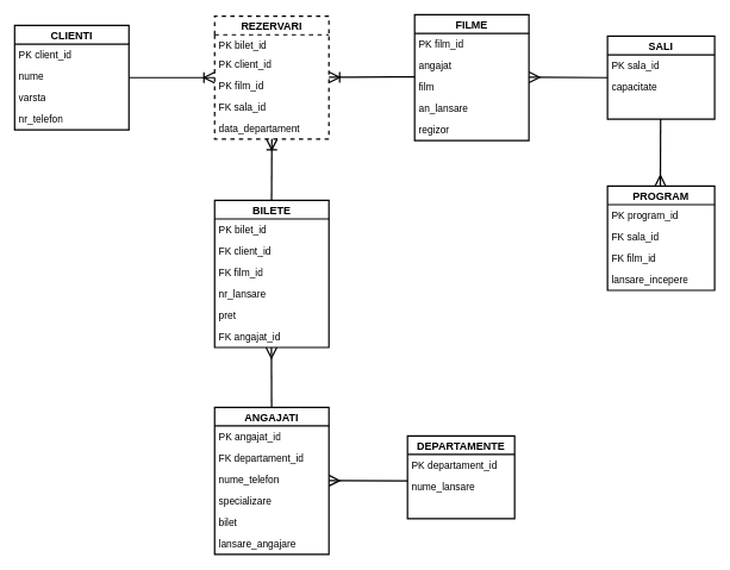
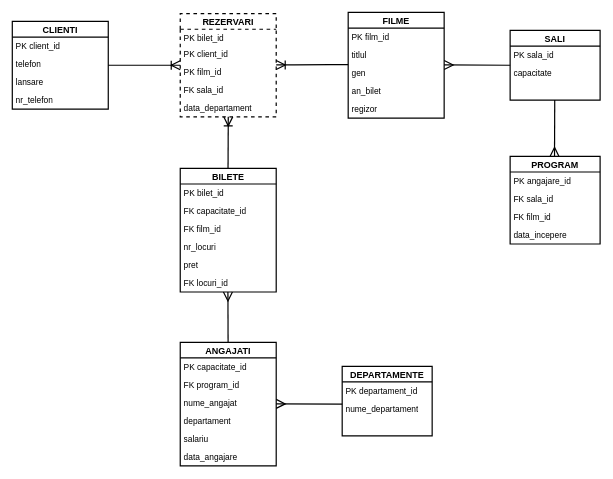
  <mxCell id="0" />
  <mxCell id="1" parent="0" />
  <mxCell id="2" value="CLIENTI" style="swimlane;fontStyle=1;childLayout=stackLayout;horizontal=1;startSize=26;horizontalStack=0;resizeParent=1;resizeParentMax=0;resizeLast=0;collapsible=1;marginBottom=0;align=center;fontSize=15;strokeWidth=2;" parent="1" vertex="1"><mxGeometry x="20" y="35" width="160" height="146" as="geometry" /></mxCell>
  <mxCell id="3" value="&lt;font style=&quot;font-size: 14px;&quot;&gt;PK client_id&lt;/font&gt;" style="text;strokeColor=none;fillColor=none;spacingLeft=4;spacingRight=4;overflow=hidden;rotatable=0;points=[[0,0.5],[1,0.5]];portConstraint=eastwest;fontSize=12;whiteSpace=wrap;html=1;" parent="2" vertex="1"><mxGeometry y="26" width="160" height="30" as="geometry" /></mxCell>
- <mxCell id="4" value="&lt;font style=&quot;font-size: 14px;&quot;&gt;nume&lt;/font&gt;" style="text;strokeColor=none;fillColor=none;spacingLeft=4;spacingRight=4;overflow=hidden;rotatable=0;points=[[0,0.5],[1,0.5]];portConstraint=eastwest;fontSize=12;whiteSpace=wrap;html=1;" parent="2" vertex="1"><mxGeometry y="56" width="160" height="30" as="geometry" /></mxCell>
- <mxCell id="5" value="&lt;font style=&quot;font-size: 14px;&quot;&gt;varsta&lt;/font&gt;" style="text;strokeColor=none;fillColor=none;spacingLeft=4;spacingRight=4;overflow=hidden;rotatable=0;points=[[0,0.5],[1,0.5]];portConstraint=eastwest;fontSize=12;whiteSpace=wrap;html=1;" parent="2" vertex="1"><mxGeometry y="86" width="160" height="30" as="geometry" /></mxCell>
+ <mxCell id="4" value="&lt;font style=&quot;font-size: 14px;&quot;&gt;telefon&lt;/font&gt;" style="text;strokeColor=none;fillColor=none;spacingLeft=4;spacingRight=4;overflow=hidden;rotatable=0;points=[[0,0.5],[1,0.5]];portConstraint=eastwest;fontSize=12;whiteSpace=wrap;html=1;" parent="2" vertex="1"><mxGeometry y="56" width="160" height="30" as="geometry" /></mxCell>
+ <mxCell id="5" value="&lt;font style=&quot;font-size: 14px;&quot;&gt;lansare&lt;/font&gt;" style="text;strokeColor=none;fillColor=none;spacingLeft=4;spacingRight=4;overflow=hidden;rotatable=0;points=[[0,0.5],[1,0.5]];portConstraint=eastwest;fontSize=12;whiteSpace=wrap;html=1;" parent="2" vertex="1"><mxGeometry y="86" width="160" height="30" as="geometry" /></mxCell>
  <mxCell id="6" value="&lt;font style=&quot;font-size: 14px;&quot;&gt;nr_telefon&lt;/font&gt;" style="text;strokeColor=none;fillColor=none;spacingLeft=4;spacingRight=4;overflow=hidden;rotatable=0;points=[[0,0.5],[1,0.5]];portConstraint=eastwest;fontSize=12;whiteSpace=wrap;html=1;" parent="2" vertex="1"><mxGeometry y="116" width="160" height="30" as="geometry" /></mxCell>
  <mxCell id="7" value="REZERVARI" style="swimlane;fontStyle=1;childLayout=stackLayout;horizontal=1;startSize=26;horizontalStack=0;resizeParent=1;resizeParentMax=0;resizeLast=0;collapsible=1;marginBottom=0;align=center;fontSize=15;strokeWidth=2;dashed=1;" parent="1" vertex="1"><mxGeometry x="300" y="22" width="160" height="172" as="geometry" /></mxCell>
  <mxCell id="8" value="&lt;font style=&quot;font-size: 14px;&quot;&gt;PK bilet_id&lt;/font&gt;" style="text;strokeColor=none;fillColor=none;spacingLeft=4;spacingRight=4;overflow=hidden;rotatable=0;points=[[0,0.5],[1,0.5]];portConstraint=eastwest;fontSize=12;whiteSpace=wrap;html=1;" parent="7" vertex="1"><mxGeometry y="26" width="160" height="26" as="geometry" /></mxCell>
  <mxCell id="9" value="&lt;font style=&quot;font-size: 14px;&quot;&gt;PK client_id&lt;/font&gt;" style="text;strokeColor=none;fillColor=none;spacingLeft=4;spacingRight=4;overflow=hidden;rotatable=0;points=[[0,0.5],[1,0.5]];portConstraint=eastwest;fontSize=12;whiteSpace=wrap;html=1;" parent="7" vertex="1"><mxGeometry y="52" width="160" height="30" as="geometry" /></mxCell>
  <mxCell id="10" value="&lt;font style=&quot;font-size: 14px;&quot;&gt;PK film_id&lt;/font&gt;" style="text;strokeColor=none;fillColor=none;spacingLeft=4;spacingRight=4;overflow=hidden;rotatable=0;points=[[0,0.5],[1,0.5]];portConstraint=eastwest;fontSize=12;whiteSpace=wrap;html=1;" parent="7" vertex="1"><mxGeometry y="82" width="160" height="30" as="geometry" /></mxCell>
  <mxCell id="11" value="&lt;font style=&quot;font-size: 14px;&quot;&gt;FK sala_id&lt;/font&gt;" style="text;strokeColor=none;fillColor=none;spacingLeft=4;spacingRight=4;overflow=hidden;rotatable=0;points=[[0,0.5],[1,0.5]];portConstraint=eastwest;fontSize=12;whiteSpace=wrap;html=1;" parent="7" vertex="1"><mxGeometry y="112" width="160" height="30" as="geometry" /></mxCell>
  <mxCell id="12" value="&lt;font style=&quot;font-size: 14px;&quot;&gt;data_departament&lt;/font&gt;" style="text;strokeColor=none;fillColor=none;spacingLeft=4;spacingRight=4;overflow=hidden;rotatable=0;points=[[0,0.5],[1,0.5]];portConstraint=eastwest;fontSize=12;whiteSpace=wrap;html=1;" parent="7" vertex="1"><mxGeometry y="142" width="160" height="30" as="geometry" /></mxCell>
  <mxCell id="13" value="" style="edgeStyle=entityRelationEdgeStyle;fontSize=12;html=1;endArrow=ERoneToMany;rounded=0;strokeWidth=2;endSize=12;startSize=6;" parent="1" edge="1"><mxGeometry width="100" height="100" relative="1" as="geometry"><mxPoint x="180" y="108" as="sourcePoint" /><mxPoint x="300" y="108" as="targetPoint" /></mxGeometry></mxCell>
  <mxCell id="14" value="FILME" style="swimlane;fontStyle=1;childLayout=stackLayout;horizontal=1;startSize=26;horizontalStack=0;resizeParent=1;resizeParentMax=0;resizeLast=0;collapsible=1;marginBottom=0;align=center;fontSize=15;strokeWidth=2;" parent="1" vertex="1"><mxGeometry x="580" y="20" width="160" height="176" as="geometry" /></mxCell>
  <mxCell id="15" value="&lt;font style=&quot;font-size: 14px;&quot;&gt;PK film_id&lt;/font&gt;" style="text;strokeColor=none;fillColor=none;spacingLeft=4;spacingRight=4;overflow=hidden;rotatable=0;points=[[0,0.5],[1,0.5]];portConstraint=eastwest;fontSize=12;whiteSpace=wrap;html=1;" parent="14" vertex="1"><mxGeometry y="26" width="160" height="30" as="geometry" /></mxCell>
- <mxCell id="16" value="&lt;font style=&quot;font-size: 14px;&quot;&gt;angajat&lt;/font&gt;" style="text;strokeColor=none;fillColor=none;spacingLeft=4;spacingRight=4;overflow=hidden;rotatable=0;points=[[0,0.5],[1,0.5]];portConstraint=eastwest;fontSize=12;whiteSpace=wrap;html=1;" parent="14" vertex="1"><mxGeometry y="56" width="160" height="30" as="geometry" /></mxCell>
- <mxCell id="17" value="&lt;font style=&quot;font-size: 14px;&quot;&gt;film&lt;/font&gt;" style="text;strokeColor=none;fillColor=none;spacingLeft=4;spacingRight=4;overflow=hidden;rotatable=0;points=[[0,0.5],[1,0.5]];portConstraint=eastwest;fontSize=12;whiteSpace=wrap;html=1;" parent="14" vertex="1"><mxGeometry y="86" width="160" height="30" as="geometry" /></mxCell>
- <mxCell id="18" value="&lt;font style=&quot;font-size: 14px;&quot;&gt;an_lansare&lt;/font&gt;" style="text;strokeColor=none;fillColor=none;spacingLeft=4;spacingRight=4;overflow=hidden;rotatable=0;points=[[0,0.5],[1,0.5]];portConstraint=eastwest;fontSize=12;whiteSpace=wrap;html=1;" parent="14" vertex="1"><mxGeometry y="116" width="160" height="30" as="geometry" /></mxCell>
+ <mxCell id="16" value="&lt;font style=&quot;font-size: 14px;&quot;&gt;titlul&lt;/font&gt;" style="text;strokeColor=none;fillColor=none;spacingLeft=4;spacingRight=4;overflow=hidden;rotatable=0;points=[[0,0.5],[1,0.5]];portConstraint=eastwest;fontSize=12;whiteSpace=wrap;html=1;" parent="14" vertex="1"><mxGeometry y="56" width="160" height="30" as="geometry" /></mxCell>
+ <mxCell id="17" value="&lt;font style=&quot;font-size: 14px;&quot;&gt;gen&lt;/font&gt;" style="text;strokeColor=none;fillColor=none;spacingLeft=4;spacingRight=4;overflow=hidden;rotatable=0;points=[[0,0.5],[1,0.5]];portConstraint=eastwest;fontSize=12;whiteSpace=wrap;html=1;" parent="14" vertex="1"><mxGeometry y="86" width="160" height="30" as="geometry" /></mxCell>
+ <mxCell id="18" value="&lt;font style=&quot;font-size: 14px;&quot;&gt;an_bilet&lt;/font&gt;" style="text;strokeColor=none;fillColor=none;spacingLeft=4;spacingRight=4;overflow=hidden;rotatable=0;points=[[0,0.5],[1,0.5]];portConstraint=eastwest;fontSize=12;whiteSpace=wrap;html=1;" parent="14" vertex="1"><mxGeometry y="116" width="160" height="30" as="geometry" /></mxCell>
  <mxCell id="19" value="&lt;font style=&quot;font-size: 14px;&quot;&gt;regizor&lt;/font&gt;" style="text;strokeColor=none;fillColor=none;spacingLeft=4;spacingRight=4;overflow=hidden;rotatable=0;points=[[0,0.5],[1,0.5]];portConstraint=eastwest;fontSize=12;whiteSpace=wrap;html=1;" parent="14" vertex="1"><mxGeometry y="146" width="160" height="30" as="geometry" /></mxCell>
  <mxCell id="20" value="" style="edgeStyle=entityRelationEdgeStyle;fontSize=12;html=1;endArrow=none;rounded=0;strokeWidth=2;endSize=6;startSize=12;startArrow=ERoneToMany;startFill=0;endFill=0;" parent="1" edge="1"><mxGeometry width="100" height="100" relative="1" as="geometry"><mxPoint x="460" y="107.5" as="sourcePoint" /><mxPoint x="580" y="107" as="targetPoint" /><Array as="points"><mxPoint x="610" y="107.5" /></Array></mxGeometry></mxCell>
  <mxCell id="21" value="SALI" style="swimlane;fontStyle=1;childLayout=stackLayout;horizontal=1;startSize=26;horizontalStack=0;resizeParent=1;resizeParentMax=0;resizeLast=0;collapsible=1;marginBottom=0;align=center;fontSize=15;strokeWidth=2;" parent="1" vertex="1"><mxGeometry x="850" y="50" width="150" height="116" as="geometry" /></mxCell>
  <mxCell id="22" value="&lt;font style=&quot;font-size: 14px;&quot;&gt;PK sala_id&lt;/font&gt;" style="text;strokeColor=none;fillColor=none;spacingLeft=4;spacingRight=4;overflow=hidden;rotatable=0;points=[[0,0.5],[1,0.5]];portConstraint=eastwest;fontSize=12;whiteSpace=wrap;html=1;" parent="21" vertex="1"><mxGeometry y="26" width="150" height="30" as="geometry" /></mxCell>
  <mxCell id="23" value="&lt;font style=&quot;font-size: 14px;&quot;&gt;capacitate&lt;/font&gt;" style="text;strokeColor=none;fillColor=none;spacingLeft=4;spacingRight=4;overflow=hidden;rotatable=0;points=[[0,0.5],[1,0.5]];portConstraint=eastwest;fontSize=12;whiteSpace=wrap;html=1;" parent="21" vertex="1"><mxGeometry y="56" width="150" height="30" as="geometry" /></mxCell>
  <mxCell id="24" style="text;strokeColor=none;fillColor=none;spacingLeft=4;spacingRight=4;overflow=hidden;rotatable=0;points=[[0,0.5],[1,0.5]];portConstraint=eastwest;fontSize=12;whiteSpace=wrap;html=1;" parent="21" vertex="1"><mxGeometry y="86" width="150" height="30" as="geometry" /></mxCell>
  <mxCell id="25" value="" style="endArrow=none;html=1;rounded=0;strokeWidth=2;startArrow=ERmany;startFill=0;endSize=6;targetPerimeterSpacing=0;sourcePerimeterSpacing=0;startSize=12;" parent="1" edge="1"><mxGeometry relative="1" as="geometry"><mxPoint x="740" y="107.52" as="sourcePoint" /><mxPoint x="850" y="108" as="targetPoint" /></mxGeometry></mxCell>
  <mxCell id="26" value="PROGRAM" style="swimlane;fontStyle=1;childLayout=stackLayout;horizontal=1;startSize=26;horizontalStack=0;resizeParent=1;resizeParentMax=0;resizeLast=0;collapsible=1;marginBottom=0;align=center;fontSize=15;strokeWidth=2;" parent="1" vertex="1"><mxGeometry x="850" y="260" width="150" height="146" as="geometry" /></mxCell>
- <mxCell id="27" value="&lt;font style=&quot;font-size: 14px;&quot;&gt;PK program_id&lt;/font&gt;" style="text;strokeColor=none;fillColor=none;spacingLeft=4;spacingRight=4;overflow=hidden;rotatable=0;points=[[0,0.5],[1,0.5]];portConstraint=eastwest;fontSize=12;whiteSpace=wrap;html=1;" parent="26" vertex="1"><mxGeometry y="26" width="150" height="30" as="geometry" /></mxCell>
+ <mxCell id="27" value="&lt;font style=&quot;font-size: 14px;&quot;&gt;PK angajare_id&lt;/font&gt;" style="text;strokeColor=none;fillColor=none;spacingLeft=4;spacingRight=4;overflow=hidden;rotatable=0;points=[[0,0.5],[1,0.5]];portConstraint=eastwest;fontSize=12;whiteSpace=wrap;html=1;" parent="26" vertex="1"><mxGeometry y="26" width="150" height="30" as="geometry" /></mxCell>
  <mxCell id="28" value="&lt;font style=&quot;font-size: 14px;&quot;&gt;FK sala_id&lt;/font&gt;" style="text;strokeColor=none;fillColor=none;spacingLeft=4;spacingRight=4;overflow=hidden;rotatable=0;points=[[0,0.5],[1,0.5]];portConstraint=eastwest;fontSize=12;whiteSpace=wrap;html=1;" parent="26" vertex="1"><mxGeometry y="56" width="150" height="30" as="geometry" /></mxCell>
  <mxCell id="29" value="&lt;font style=&quot;font-size: 14px;&quot;&gt;FK film_id&lt;/font&gt;" style="text;strokeColor=none;fillColor=none;spacingLeft=4;spacingRight=4;overflow=hidden;rotatable=0;points=[[0,0.5],[1,0.5]];portConstraint=eastwest;fontSize=12;whiteSpace=wrap;html=1;" parent="26" vertex="1"><mxGeometry y="86" width="150" height="30" as="geometry" /></mxCell>
- <mxCell id="30" value="&lt;font style=&quot;font-size: 14px;&quot;&gt;lansare_incepere&lt;/font&gt;" style="text;strokeColor=none;fillColor=none;spacingLeft=4;spacingRight=4;overflow=hidden;rotatable=0;points=[[0,0.5],[1,0.5]];portConstraint=eastwest;fontSize=12;whiteSpace=wrap;html=1;" parent="26" vertex="1"><mxGeometry y="116" width="150" height="30" as="geometry" /></mxCell>
+ <mxCell id="30" value="&lt;font style=&quot;font-size: 14px;&quot;&gt;data_incepere&lt;/font&gt;" style="text;strokeColor=none;fillColor=none;spacingLeft=4;spacingRight=4;overflow=hidden;rotatable=0;points=[[0,0.5],[1,0.5]];portConstraint=eastwest;fontSize=12;whiteSpace=wrap;html=1;" parent="26" vertex="1"><mxGeometry y="116" width="150" height="30" as="geometry" /></mxCell>
  <mxCell id="31" value="" style="endArrow=none;html=1;rounded=0;strokeWidth=2;endFill=0;endSize=6;startArrow=ERmany;startFill=0;startSize=12;" parent="1" edge="1"><mxGeometry relative="1" as="geometry"><mxPoint x="924" y="260" as="sourcePoint" /><mxPoint x="924.35" y="166" as="targetPoint" /></mxGeometry></mxCell>
  <mxCell id="32" value="BILETE" style="swimlane;fontStyle=1;childLayout=stackLayout;horizontal=1;startSize=26;horizontalStack=0;resizeParent=1;resizeParentMax=0;resizeLast=0;collapsible=1;marginBottom=0;align=center;fontSize=15;strokeWidth=2;" parent="1" vertex="1"><mxGeometry x="300" y="280" width="160" height="206" as="geometry" /></mxCell>
  <mxCell id="33" value="&lt;font style=&quot;font-size: 14px;&quot;&gt;PK bilet_id&lt;/font&gt;" style="text;strokeColor=none;fillColor=none;spacingLeft=4;spacingRight=4;overflow=hidden;rotatable=0;points=[[0,0.5],[1,0.5]];portConstraint=eastwest;fontSize=12;whiteSpace=wrap;html=1;" parent="32" vertex="1"><mxGeometry y="26" width="160" height="30" as="geometry" /></mxCell>
- <mxCell id="34" value="&lt;font style=&quot;font-size: 14px;&quot;&gt;FK client_id&lt;/font&gt;" style="text;strokeColor=none;fillColor=none;spacingLeft=4;spacingRight=4;overflow=hidden;rotatable=0;points=[[0,0.5],[1,0.5]];portConstraint=eastwest;fontSize=12;whiteSpace=wrap;html=1;" parent="32" vertex="1"><mxGeometry y="56" width="160" height="30" as="geometry" /></mxCell>
+ <mxCell id="34" value="&lt;font style=&quot;font-size: 14px;&quot;&gt;FK capacitate_id&lt;/font&gt;" style="text;strokeColor=none;fillColor=none;spacingLeft=4;spacingRight=4;overflow=hidden;rotatable=0;points=[[0,0.5],[1,0.5]];portConstraint=eastwest;fontSize=12;whiteSpace=wrap;html=1;" parent="32" vertex="1"><mxGeometry y="56" width="160" height="30" as="geometry" /></mxCell>
  <mxCell id="35" value="&lt;font style=&quot;font-size: 14px;&quot;&gt;FK film_id&lt;/font&gt;" style="text;strokeColor=none;fillColor=none;spacingLeft=4;spacingRight=4;overflow=hidden;rotatable=0;points=[[0,0.5],[1,0.5]];portConstraint=eastwest;fontSize=12;whiteSpace=wrap;html=1;" parent="32" vertex="1"><mxGeometry y="86" width="160" height="30" as="geometry" /></mxCell>
- <mxCell id="36" value="&lt;font style=&quot;font-size: 14px;&quot;&gt;nr_lansare&lt;/font&gt;" style="text;strokeColor=none;fillColor=none;spacingLeft=4;spacingRight=4;overflow=hidden;rotatable=0;points=[[0,0.5],[1,0.5]];portConstraint=eastwest;fontSize=12;whiteSpace=wrap;html=1;" parent="32" vertex="1"><mxGeometry y="116" width="160" height="30" as="geometry" /></mxCell>
+ <mxCell id="36" value="&lt;font style=&quot;font-size: 14px;&quot;&gt;nr_locuri&lt;/font&gt;" style="text;strokeColor=none;fillColor=none;spacingLeft=4;spacingRight=4;overflow=hidden;rotatable=0;points=[[0,0.5],[1,0.5]];portConstraint=eastwest;fontSize=12;whiteSpace=wrap;html=1;" parent="32" vertex="1"><mxGeometry y="116" width="160" height="30" as="geometry" /></mxCell>
  <mxCell id="37" value="&lt;font style=&quot;font-size: 14px;&quot;&gt;pret&lt;/font&gt;" style="text;strokeColor=none;fillColor=none;spacingLeft=4;spacingRight=4;overflow=hidden;rotatable=0;points=[[0,0.5],[1,0.5]];portConstraint=eastwest;fontSize=12;whiteSpace=wrap;html=1;" parent="32" vertex="1"><mxGeometry y="146" width="160" height="30" as="geometry" /></mxCell>
- <mxCell id="38" value="&lt;font style=&quot;font-size: 14px;&quot;&gt;FK angajat_id&lt;/font&gt;" style="text;strokeColor=none;fillColor=none;spacingLeft=4;spacingRight=4;overflow=hidden;rotatable=0;points=[[0,0.5],[1,0.5]];portConstraint=eastwest;fontSize=12;whiteSpace=wrap;html=1;" vertex="1" parent="32"><mxGeometry y="176" width="160" height="30" as="geometry" /></mxCell>
+ <mxCell id="38" value="&lt;font style=&quot;font-size: 14px;&quot;&gt;FK locuri_id&lt;/font&gt;" style="text;strokeColor=none;fillColor=none;spacingLeft=4;spacingRight=4;overflow=hidden;rotatable=0;points=[[0,0.5],[1,0.5]];portConstraint=eastwest;fontSize=12;whiteSpace=wrap;html=1;" vertex="1" parent="32"><mxGeometry y="176" width="160" height="30" as="geometry" /></mxCell>
  <mxCell id="39" value="" style="endArrow=ERoneToMany;html=1;rounded=0;strokeWidth=2;endFill=0;endSize=12;" parent="1" edge="1"><mxGeometry relative="1" as="geometry"><mxPoint x="379.71" y="280" as="sourcePoint" /><mxPoint x="380.06" y="194" as="targetPoint" /></mxGeometry></mxCell>
  <mxCell id="40" value="ANGAJATI" style="swimlane;fontStyle=1;childLayout=stackLayout;horizontal=1;startSize=26;horizontalStack=0;resizeParent=1;resizeParentMax=0;resizeLast=0;collapsible=1;marginBottom=0;align=center;fontSize=15;strokeWidth=2;" parent="1" vertex="1"><mxGeometry x="300" y="570" width="160" height="206" as="geometry" /></mxCell>
- <mxCell id="41" value="&lt;font style=&quot;font-size: 14px;&quot;&gt;PK angajat_id&lt;/font&gt;" style="text;strokeColor=none;fillColor=none;spacingLeft=4;spacingRight=4;overflow=hidden;rotatable=0;points=[[0,0.5],[1,0.5]];portConstraint=eastwest;fontSize=12;whiteSpace=wrap;html=1;" parent="40" vertex="1"><mxGeometry y="26" width="160" height="30" as="geometry" /></mxCell>
- <mxCell id="42" value="&lt;font style=&quot;font-size: 14px;&quot;&gt;FK departament_id&lt;/font&gt;" style="text;strokeColor=none;fillColor=none;spacingLeft=4;spacingRight=4;overflow=hidden;rotatable=0;points=[[0,0.5],[1,0.5]];portConstraint=eastwest;fontSize=12;whiteSpace=wrap;html=1;" parent="40" vertex="1"><mxGeometry y="56" width="160" height="30" as="geometry" /></mxCell>
- <mxCell id="43" value="&lt;font style=&quot;font-size: 14px;&quot;&gt;nume_telefon&lt;/font&gt;" style="text;strokeColor=none;fillColor=none;spacingLeft=4;spacingRight=4;overflow=hidden;rotatable=0;points=[[0,0.5],[1,0.5]];portConstraint=eastwest;fontSize=12;whiteSpace=wrap;html=1;" parent="40" vertex="1"><mxGeometry y="86" width="160" height="30" as="geometry" /></mxCell>
- <mxCell id="44" value="&lt;font style=&quot;font-size: 14px;&quot;&gt;specializare&lt;/font&gt;" style="text;strokeColor=none;fillColor=none;spacingLeft=4;spacingRight=4;overflow=hidden;rotatable=0;points=[[0,0.5],[1,0.5]];portConstraint=eastwest;fontSize=12;whiteSpace=wrap;html=1;" parent="40" vertex="1"><mxGeometry y="116" width="160" height="30" as="geometry" /></mxCell>
- <mxCell id="45" value="&lt;font style=&quot;font-size: 14px;&quot;&gt;bilet&lt;/font&gt;" style="text;strokeColor=none;fillColor=none;spacingLeft=4;spacingRight=4;overflow=hidden;rotatable=0;points=[[0,0.5],[1,0.5]];portConstraint=eastwest;fontSize=12;whiteSpace=wrap;html=1;" parent="40" vertex="1"><mxGeometry y="146" width="160" height="30" as="geometry" /></mxCell>
- <mxCell id="46" value="&lt;font style=&quot;font-size: 14px;&quot;&gt;lansare_angajare&lt;/font&gt;" style="text;strokeColor=none;fillColor=none;spacingLeft=4;spacingRight=4;overflow=hidden;rotatable=0;points=[[0,0.5],[1,0.5]];portConstraint=eastwest;fontSize=12;whiteSpace=wrap;html=1;" parent="40" vertex="1"><mxGeometry y="176" width="160" height="30" as="geometry" /></mxCell>
+ <mxCell id="41" value="&lt;font style=&quot;font-size: 14px;&quot;&gt;PK capacitate_id&lt;/font&gt;" style="text;strokeColor=none;fillColor=none;spacingLeft=4;spacingRight=4;overflow=hidden;rotatable=0;points=[[0,0.5],[1,0.5]];portConstraint=eastwest;fontSize=12;whiteSpace=wrap;html=1;" parent="40" vertex="1"><mxGeometry y="26" width="160" height="30" as="geometry" /></mxCell>
+ <mxCell id="42" value="&lt;font style=&quot;font-size: 14px;&quot;&gt;FK program_id&lt;/font&gt;" style="text;strokeColor=none;fillColor=none;spacingLeft=4;spacingRight=4;overflow=hidden;rotatable=0;points=[[0,0.5],[1,0.5]];portConstraint=eastwest;fontSize=12;whiteSpace=wrap;html=1;" parent="40" vertex="1"><mxGeometry y="56" width="160" height="30" as="geometry" /></mxCell>
+ <mxCell id="43" value="&lt;font style=&quot;font-size: 14px;&quot;&gt;nume_angajat&lt;/font&gt;" style="text;strokeColor=none;fillColor=none;spacingLeft=4;spacingRight=4;overflow=hidden;rotatable=0;points=[[0,0.5],[1,0.5]];portConstraint=eastwest;fontSize=12;whiteSpace=wrap;html=1;" parent="40" vertex="1"><mxGeometry y="86" width="160" height="30" as="geometry" /></mxCell>
+ <mxCell id="44" value="&lt;font style=&quot;font-size: 14px;&quot;&gt;departament&lt;/font&gt;" style="text;strokeColor=none;fillColor=none;spacingLeft=4;spacingRight=4;overflow=hidden;rotatable=0;points=[[0,0.5],[1,0.5]];portConstraint=eastwest;fontSize=12;whiteSpace=wrap;html=1;" parent="40" vertex="1"><mxGeometry y="116" width="160" height="30" as="geometry" /></mxCell>
+ <mxCell id="45" value="&lt;font style=&quot;font-size: 14px;&quot;&gt;salariu&lt;/font&gt;" style="text;strokeColor=none;fillColor=none;spacingLeft=4;spacingRight=4;overflow=hidden;rotatable=0;points=[[0,0.5],[1,0.5]];portConstraint=eastwest;fontSize=12;whiteSpace=wrap;html=1;" parent="40" vertex="1"><mxGeometry y="146" width="160" height="30" as="geometry" /></mxCell>
+ <mxCell id="46" value="&lt;font style=&quot;font-size: 14px;&quot;&gt;data_angajare&lt;/font&gt;" style="text;strokeColor=none;fillColor=none;spacingLeft=4;spacingRight=4;overflow=hidden;rotatable=0;points=[[0,0.5],[1,0.5]];portConstraint=eastwest;fontSize=12;whiteSpace=wrap;html=1;" parent="40" vertex="1"><mxGeometry y="176" width="160" height="30" as="geometry" /></mxCell>
  <mxCell id="47" value="" style="endArrow=ERmany;html=1;rounded=0;strokeWidth=2;endFill=0;endSize=12;" parent="1" edge="1"><mxGeometry relative="1" as="geometry"><mxPoint x="379.78" y="570" as="sourcePoint" /><mxPoint x="379.5" y="486" as="targetPoint" /></mxGeometry></mxCell>
  <mxCell id="48" value="" style="endArrow=none;html=1;rounded=0;strokeWidth=2;startArrow=ERmany;startFill=0;endSize=6;targetPerimeterSpacing=0;sourcePerimeterSpacing=0;startSize=12;" parent="1" edge="1"><mxGeometry relative="1" as="geometry"><mxPoint x="460" y="672.5" as="sourcePoint" /><mxPoint x="570" y="672.98" as="targetPoint" /></mxGeometry></mxCell>
  <mxCell id="49" value="DEPARTAMENTE" style="swimlane;fontStyle=1;childLayout=stackLayout;horizontal=1;startSize=26;horizontalStack=0;resizeParent=1;resizeParentMax=0;resizeLast=0;collapsible=1;marginBottom=0;align=center;fontSize=15;strokeWidth=2;" parent="1" vertex="1"><mxGeometry x="570" y="610" width="150" height="116" as="geometry" /></mxCell>
  <mxCell id="50" value="&lt;font style=&quot;font-size: 14px;&quot;&gt;PK departament_id&lt;/font&gt;" style="text;strokeColor=none;fillColor=none;spacingLeft=4;spacingRight=4;overflow=hidden;rotatable=0;points=[[0,0.5],[1,0.5]];portConstraint=eastwest;fontSize=12;whiteSpace=wrap;html=1;" parent="49" vertex="1"><mxGeometry y="26" width="150" height="30" as="geometry" /></mxCell>
- <mxCell id="51" value="&lt;font style=&quot;font-size: 14px;&quot;&gt;nume_lansare&lt;/font&gt;" style="text;strokeColor=none;fillColor=none;spacingLeft=4;spacingRight=4;overflow=hidden;rotatable=0;points=[[0,0.5],[1,0.5]];portConstraint=eastwest;fontSize=12;whiteSpace=wrap;html=1;" parent="49" vertex="1"><mxGeometry y="56" width="150" height="30" as="geometry" /></mxCell>
+ <mxCell id="51" value="&lt;font style=&quot;font-size: 14px;&quot;&gt;nume_departament&lt;/font&gt;" style="text;strokeColor=none;fillColor=none;spacingLeft=4;spacingRight=4;overflow=hidden;rotatable=0;points=[[0,0.5],[1,0.5]];portConstraint=eastwest;fontSize=12;whiteSpace=wrap;html=1;" parent="49" vertex="1"><mxGeometry y="56" width="150" height="30" as="geometry" /></mxCell>
  <mxCell id="52" style="text;strokeColor=none;fillColor=none;spacingLeft=4;spacingRight=4;overflow=hidden;rotatable=0;points=[[0,0.5],[1,0.5]];portConstraint=eastwest;fontSize=12;whiteSpace=wrap;html=1;" parent="49" vertex="1"><mxGeometry y="86" width="150" height="30" as="geometry" /></mxCell>
